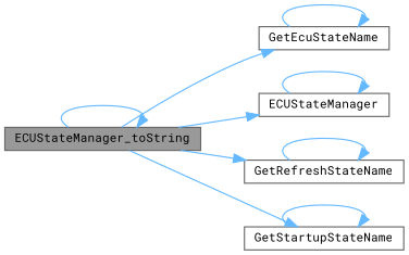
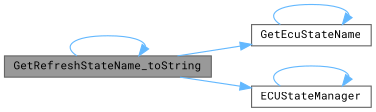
  digraph {
    fontname="Roboto Mono"
    rankdir=LR
    node [color=grey40 fillcolor=white fontname="Roboto Mono" fontsize=10 shape=box style=filled]
    edge [color=steelblue1 fontname="Roboto Mono" fontsize=10 labelfontname=Helvetica labelfontsize=10 style=solid]
-   n1 [color=gray40 fillcolor=grey60 fontcolor=black height=0.2 label=ECUStateManager_toString width=0.4]
+   n1 [color=gray40 fillcolor=grey60 fontcolor=black height=0.2 label=GetRefreshStateName_toString width=0.4]
    n2 [height=0.2 label=GetEcuStateName width=0.4]
    n3 [height=0.2 label=ECUStateManager width=0.4]
-   n4 [height=0.2 label=GetRefreshStateName width=0.4]
-   n5 [height=0.2 label=GetStartupStateName width=0.4]
    n1 -> n1
    n1 -> n2
    n1 -> n3
-   n1 -> n4
-   n1 -> n5
    n2 -> n2
    n3 -> n3
-   n4 -> n4
-   n5 -> n5
  }
